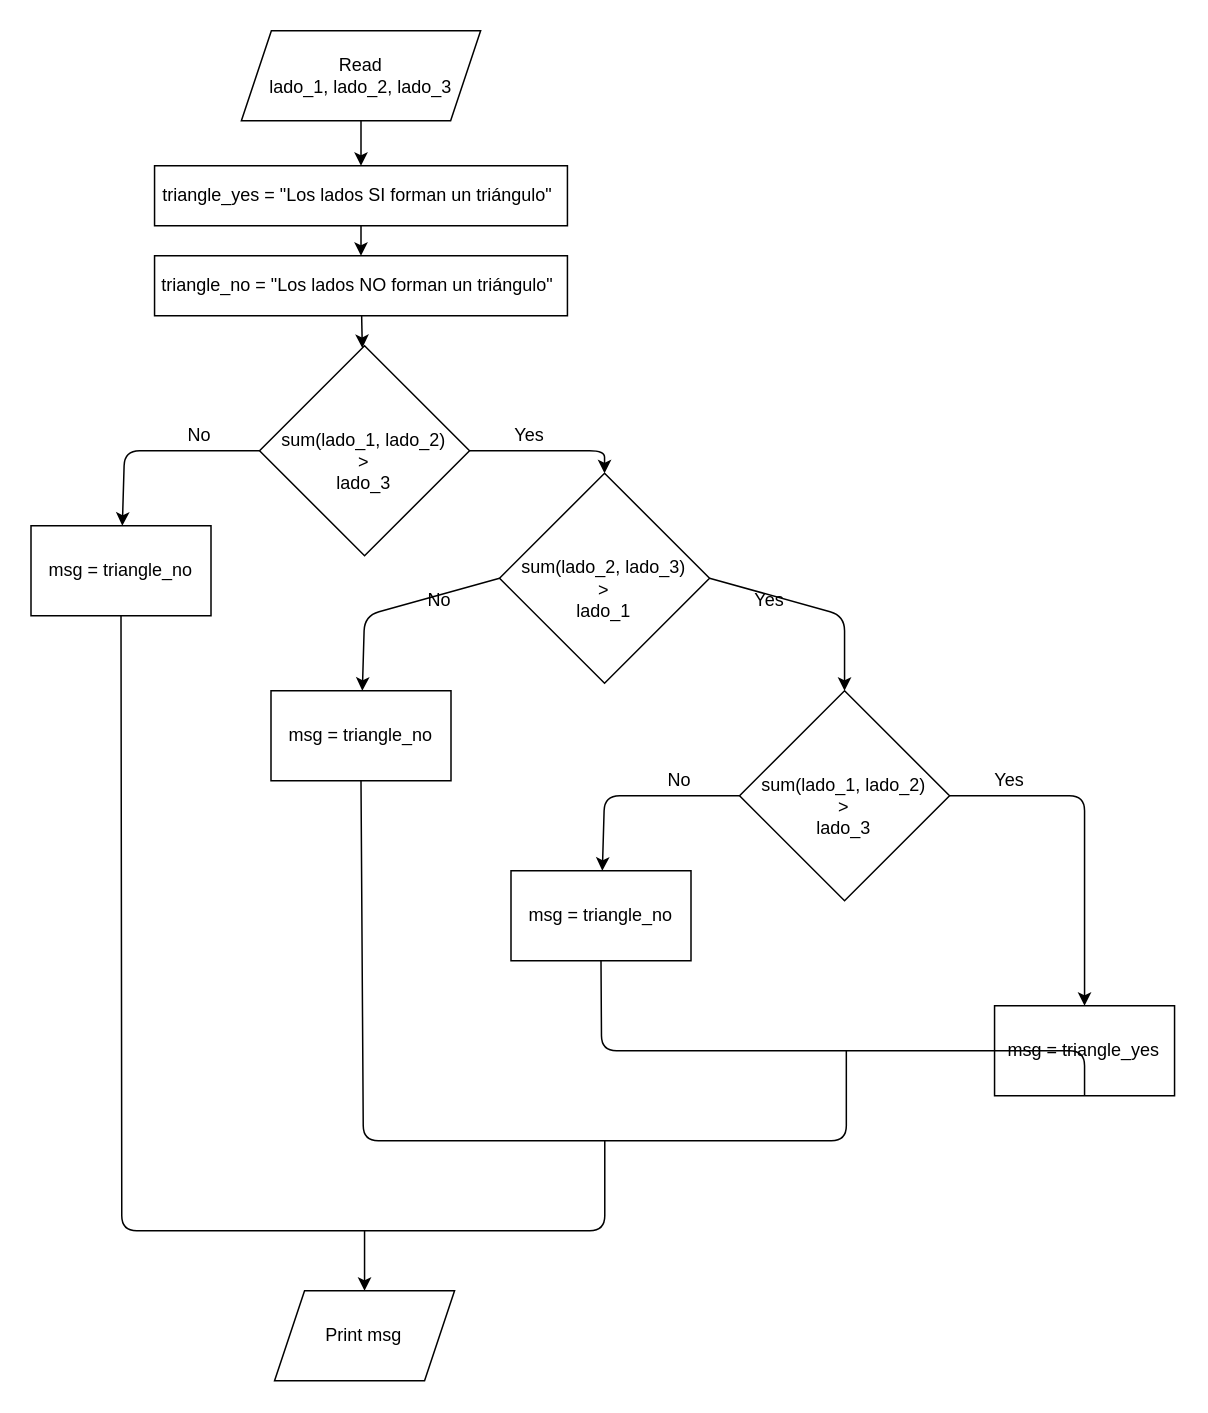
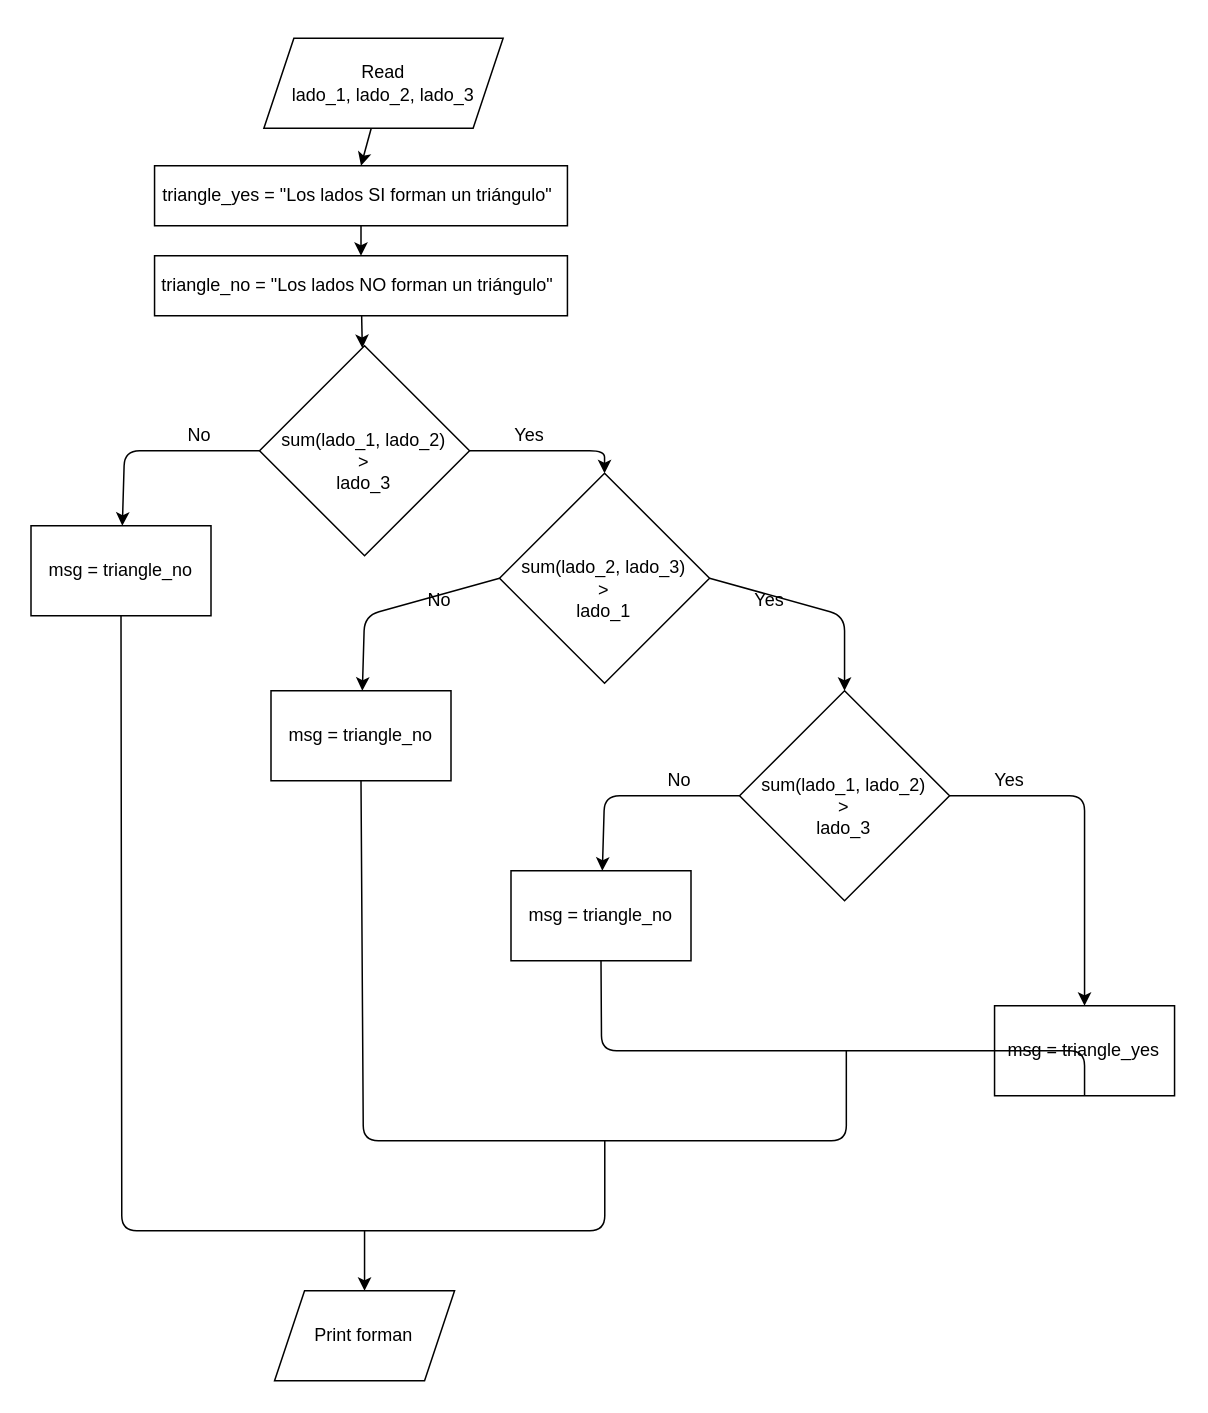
  <mxCell id="0" />
  <mxCell id="1" parent="0" />
  <mxCell id="2" value="" style="edgeStyle=none;html=1;entryX=0.5;entryY=0;entryDx=0;entryDy=0;" edge="1" parent="1" source="3" target="7"><mxGeometry relative="1" as="geometry"><mxPoint x="240.25" y="110" as="targetPoint" /></mxGeometry></mxCell>
- <mxCell id="3" value="Read&lt;br&gt;lado_1, lado_2, lado_3" style="shape=parallelogram;perimeter=parallelogramPerimeter;whiteSpace=wrap;html=1;fixedSize=1;" vertex="1" parent="1"><mxGeometry x="160.25" y="20" width="159.5" height="60" as="geometry" /></mxCell>
+ <mxCell id="3" value="Read&lt;br&gt;lado_1, lado_2, lado_3" style="shape=parallelogram;perimeter=parallelogramPerimeter;whiteSpace=wrap;html=1;fixedSize=1;" vertex="1" parent="1"><mxGeometry x="175.25" y="25" width="159.5" height="60" as="geometry" /></mxCell>
  <mxCell id="4" style="edgeStyle=none;html=1;entryX=0.5;entryY=0;entryDx=0;entryDy=0;exitX=1;exitY=0.5;exitDx=0;exitDy=0;" edge="1" parent="1" source="5" target="12"><mxGeometry relative="1" as="geometry"><Array as="points"><mxPoint x="402.37" y="300" /></Array></mxGeometry></mxCell>
  <mxCell id="5" value="&lt;br&gt;sum(lado_1, lado_2)&lt;br&gt;&amp;gt;&lt;br&gt;lado_3" style="rhombus;whiteSpace=wrap;html=1;" vertex="1" parent="1"><mxGeometry x="172.37" y="230" width="140" height="140" as="geometry" /></mxCell>
  <mxCell id="6" value="" style="edgeStyle=none;html=1;" edge="1" parent="1" source="7" target="9"><mxGeometry relative="1" as="geometry" /></mxCell>
  <mxCell id="7" value="triangle_yes = &quot;Los lados SI forman un triángulo&quot;&amp;nbsp;" style="rounded=0;whiteSpace=wrap;html=1;" vertex="1" parent="1"><mxGeometry x="102.37" y="110" width="275.25" height="40" as="geometry" /></mxCell>
  <mxCell id="8" value="" style="edgeStyle=none;html=1;" edge="1" parent="1" source="9" target="5"><mxGeometry relative="1" as="geometry" /></mxCell>
  <mxCell id="9" value="triangle_no = &quot;Los lados NO forman un triángulo&quot;&amp;nbsp;" style="rounded=0;whiteSpace=wrap;html=1;" vertex="1" parent="1"><mxGeometry x="102.37" y="170" width="275.25" height="40" as="geometry" /></mxCell>
  <mxCell id="10" style="edgeStyle=none;html=1;entryX=0.5;entryY=0;entryDx=0;entryDy=0;exitX=1;exitY=0.5;exitDx=0;exitDy=0;" edge="1" parent="1" source="12" target="14"><mxGeometry relative="1" as="geometry"><Array as="points"><mxPoint x="562.37" y="410" /></Array></mxGeometry></mxCell>
  <mxCell id="11" value="" style="edgeStyle=none;html=1;exitX=0;exitY=0.5;exitDx=0;exitDy=0;" edge="1" parent="1" source="12" target="15"><mxGeometry relative="1" as="geometry"><Array as="points"><mxPoint x="242.37" y="410" /></Array></mxGeometry></mxCell>
  <mxCell id="12" value="&lt;br&gt;sum(lado_2, lado_3)&lt;br&gt;&amp;gt;&lt;br&gt;lado_1" style="rhombus;whiteSpace=wrap;html=1;" vertex="1" parent="1"><mxGeometry x="332.37" y="315" width="140" height="140" as="geometry" /></mxCell>
  <mxCell id="13" style="edgeStyle=none;html=1;entryX=0.5;entryY=0;entryDx=0;entryDy=0;" edge="1" parent="1" source="14" target="20"><mxGeometry relative="1" as="geometry"><mxPoint x="732.37" y="530" as="targetPoint" /><Array as="points"><mxPoint x="722.37" y="530" /></Array></mxGeometry></mxCell>
  <mxCell id="14" value="&lt;br&gt;sum(lado_1, lado_2)&lt;br&gt;&amp;gt;&lt;br&gt;lado_3" style="rhombus;whiteSpace=wrap;html=1;" vertex="1" parent="1"><mxGeometry x="492.37" y="460" width="140" height="140" as="geometry" /></mxCell>
  <mxCell id="15" value="msg = triangle_no" style="whiteSpace=wrap;html=1;" vertex="1" parent="1"><mxGeometry x="180" y="460" width="120" height="60" as="geometry" /></mxCell>
  <mxCell id="16" value="" style="edgeStyle=none;html=1;exitX=0;exitY=0.5;exitDx=0;exitDy=0;" edge="1" parent="1" target="17" source="5"><mxGeometry relative="1" as="geometry"><mxPoint x="172.37" y="300" as="sourcePoint" /><Array as="points"><mxPoint x="82.37" y="300" /></Array></mxGeometry></mxCell>
  <mxCell id="17" value="msg = triangle_no" style="whiteSpace=wrap;html=1;" vertex="1" parent="1"><mxGeometry x="20" y="350" width="120" height="60" as="geometry" /></mxCell>
  <mxCell id="18" value="" style="edgeStyle=none;html=1;exitX=0;exitY=0.5;exitDx=0;exitDy=0;" edge="1" parent="1" target="19"><mxGeometry relative="1" as="geometry"><mxPoint x="492.37" y="530" as="sourcePoint" /><Array as="points"><mxPoint x="402.37" y="530" /></Array></mxGeometry></mxCell>
  <mxCell id="19" value="msg = triangle_no" style="whiteSpace=wrap;html=1;" vertex="1" parent="1"><mxGeometry x="340" y="580" width="120" height="60" as="geometry" /></mxCell>
  <mxCell id="20" value="msg = triangle_yes" style="whiteSpace=wrap;html=1;" vertex="1" parent="1"><mxGeometry x="662.37" y="670" width="120" height="60" as="geometry" /></mxCell>
  <mxCell id="21" value="No" style="text;html=1;align=center;verticalAlign=middle;resizable=0;points=[];autosize=1;strokeColor=none;fillColor=none;" vertex="1" parent="1"><mxGeometry x="112.37" y="275" width="40" height="30" as="geometry" /></mxCell>
  <mxCell id="22" value="Yes" style="text;html=1;align=center;verticalAlign=middle;resizable=0;points=[];autosize=1;strokeColor=none;fillColor=none;" vertex="1" parent="1"><mxGeometry x="332.37" y="275" width="40" height="30" as="geometry" /></mxCell>
  <mxCell id="23" value="No" style="text;html=1;align=center;verticalAlign=middle;resizable=0;points=[];autosize=1;strokeColor=none;fillColor=none;" vertex="1" parent="1"><mxGeometry x="272.37" y="385" width="40" height="30" as="geometry" /></mxCell>
  <mxCell id="24" value="Yes" style="text;html=1;align=center;verticalAlign=middle;resizable=0;points=[];autosize=1;strokeColor=none;fillColor=none;" vertex="1" parent="1"><mxGeometry x="492.37" y="385" width="40" height="30" as="geometry" /></mxCell>
  <mxCell id="25" value="No" style="text;html=1;align=center;verticalAlign=middle;resizable=0;points=[];autosize=1;strokeColor=none;fillColor=none;" vertex="1" parent="1"><mxGeometry x="432.37" y="505" width="40" height="30" as="geometry" /></mxCell>
  <mxCell id="26" value="Yes" style="text;html=1;align=center;verticalAlign=middle;resizable=0;points=[];autosize=1;strokeColor=none;fillColor=none;" vertex="1" parent="1"><mxGeometry x="652.37" y="505" width="40" height="30" as="geometry" /></mxCell>
  <mxCell id="27" value="" style="endArrow=none;html=1;entryX=0.5;entryY=1;entryDx=0;entryDy=0;exitX=0.5;exitY=1;exitDx=0;exitDy=0;" edge="1" parent="1" source="19" target="20"><mxGeometry width="50" height="50" relative="1" as="geometry"><mxPoint x="502.37" y="580" as="sourcePoint" /><mxPoint x="552.37" y="530" as="targetPoint" /><Array as="points"><mxPoint x="400.37" y="700" /><mxPoint x="562.37" y="700" /><mxPoint x="722.37" y="700" /></Array></mxGeometry></mxCell>
  <mxCell id="28" value="" style="endArrow=none;html=1;entryX=0.5;entryY=1;entryDx=0;entryDy=0;exitX=0.5;exitY=1;exitDx=0;exitDy=0;" edge="1" parent="1" source="15"><mxGeometry width="50" height="50" relative="1" as="geometry"><mxPoint x="241.18" y="700" as="sourcePoint" /><mxPoint x="563.55" y="700" as="targetPoint" /><Array as="points"><mxPoint x="241.55" y="760" /><mxPoint x="403.55" y="760" /><mxPoint x="563.55" y="760" /></Array></mxGeometry></mxCell>
  <mxCell id="29" value="" style="endArrow=none;html=1;entryX=0.5;entryY=1;entryDx=0;entryDy=0;exitX=0.5;exitY=1;exitDx=0;exitDy=0;" edge="1" parent="1" source="17"><mxGeometry width="50" height="50" relative="1" as="geometry"><mxPoint x="78.97" y="580" as="sourcePoint" /><mxPoint x="402.52" y="760" as="targetPoint" /><Array as="points"><mxPoint x="80.52" y="820" /><mxPoint x="242.52" y="820" /><mxPoint x="402.52" y="820" /></Array></mxGeometry></mxCell>
  <mxCell id="30" value="" style="endArrow=classic;html=1;entryX=0.5;entryY=0;entryDx=0;entryDy=0;" edge="1" parent="1" target="31"><mxGeometry width="50" height="50" relative="1" as="geometry"><mxPoint x="242.37" y="820" as="sourcePoint" /><mxPoint x="242.37" y="860" as="targetPoint" /></mxGeometry></mxCell>
- <mxCell id="31" value="Print msg" style="shape=parallelogram;perimeter=parallelogramPerimeter;whiteSpace=wrap;html=1;fixedSize=1;" vertex="1" parent="1"><mxGeometry x="182.37" y="860" width="120" height="60" as="geometry" /></mxCell>
+ <mxCell id="31" value="Print forman" style="shape=parallelogram;perimeter=parallelogramPerimeter;whiteSpace=wrap;html=1;fixedSize=1;" vertex="1" parent="1"><mxGeometry x="182.37" y="860" width="120" height="60" as="geometry" /></mxCell>
